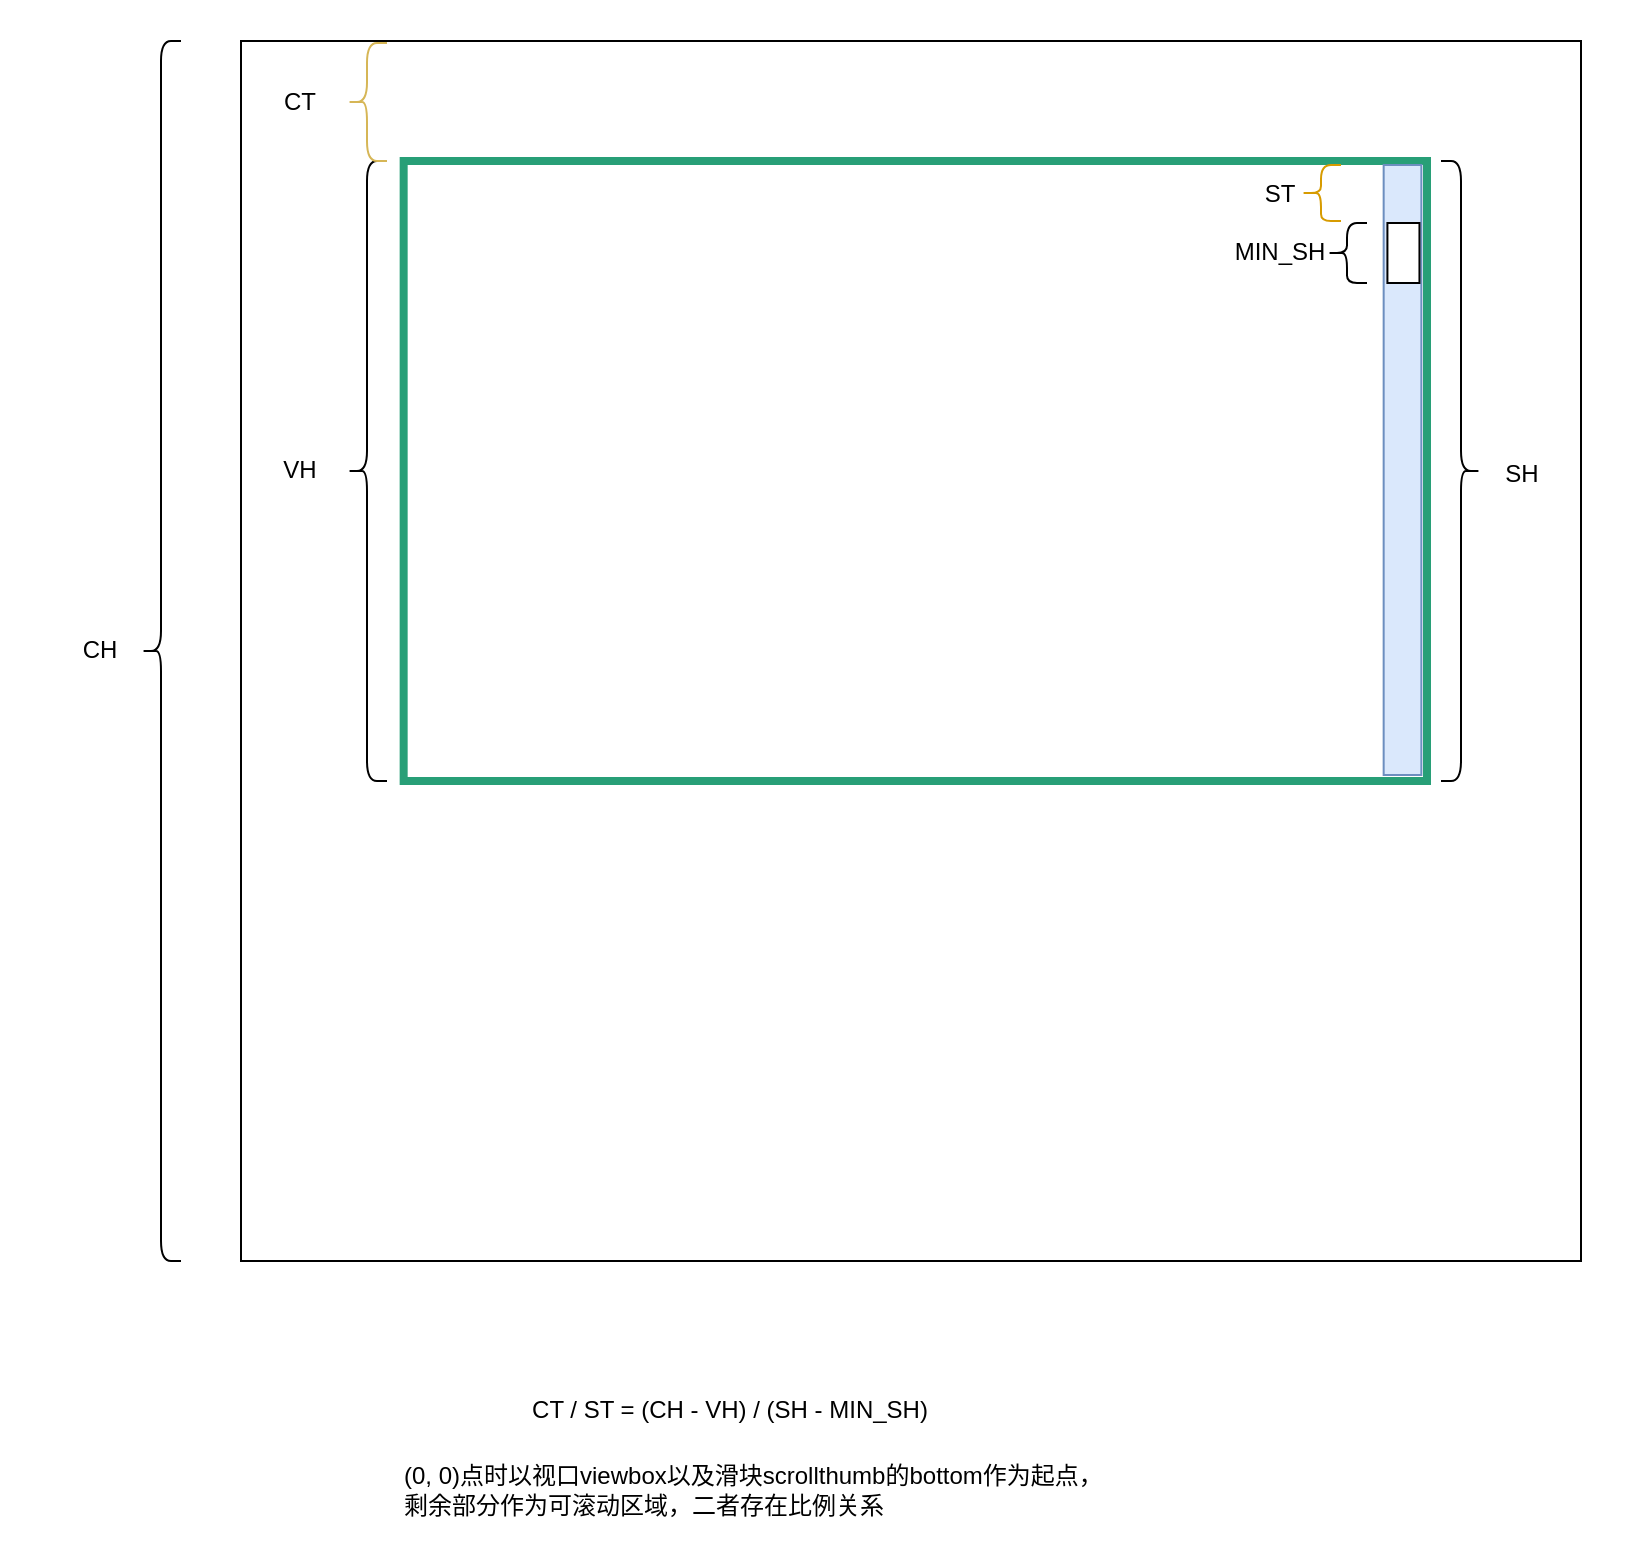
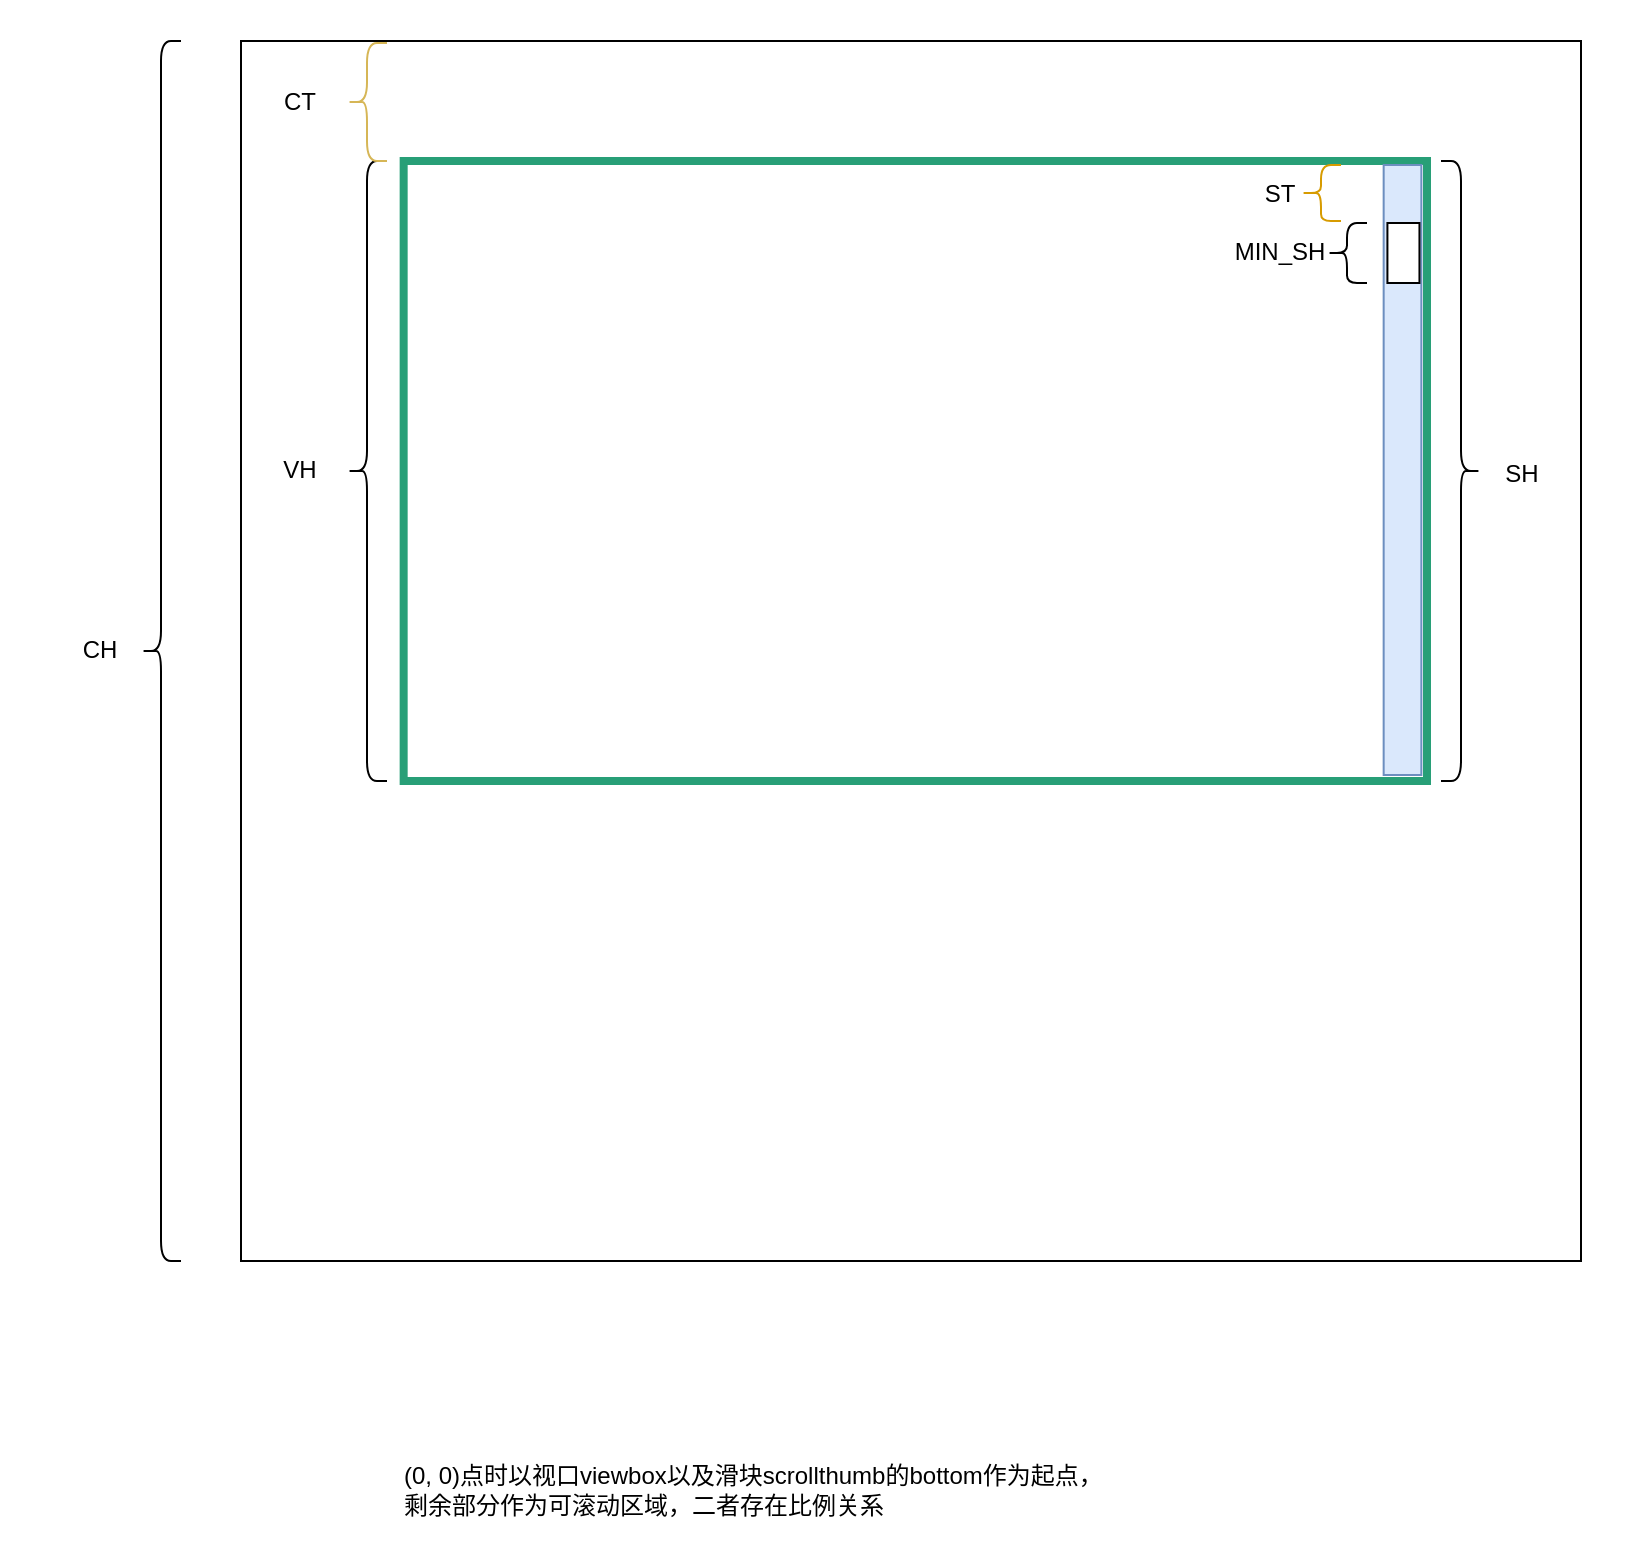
  <mxCell id="0" />
  <mxCell id="1" parent="0" />
  <mxCell id="2" value="" style="rounded=0;whiteSpace=wrap;html=1;" parent="1" vertex="1"><mxGeometry x="120" y="20" width="670" height="610" as="geometry" /></mxCell>
  <mxCell id="3" value="" style="group;strokeWidth=1;shadow=0;" parent="1" vertex="1" connectable="0"><mxGeometry x="223" y="80" width="490" height="360" as="geometry" /></mxCell>
  <mxCell id="4" value="" style="rounded=0;whiteSpace=wrap;html=1;strokeColor=#289f77;strokeWidth=4;" parent="3" vertex="1"><mxGeometry x="-21.67" width="511.67" height="310" as="geometry" /></mxCell>
  <mxCell id="5" value="" style="rounded=0;whiteSpace=wrap;html=1;fillColor=#dae8fc;strokeColor=#6c8ebf;" parent="3" vertex="1"><mxGeometry x="468.33" y="2" width="18.85" height="305" as="geometry" /></mxCell>
  <mxCell id="6" value="" style="rounded=0;whiteSpace=wrap;html=1;" parent="3" vertex="1"><mxGeometry x="470.21" y="31" width="16.02" height="30" as="geometry" /></mxCell>
  <mxCell id="7" value="" style="shape=curlyBracket;whiteSpace=wrap;html=1;rounded=1;labelPosition=left;verticalLabelPosition=middle;align=right;verticalAlign=middle;" vertex="1" parent="3"><mxGeometry x="440" y="31" width="20" height="30" as="geometry" /></mxCell>
  <mxCell id="8" value="MIN_SH" style="text;html=1;strokeColor=none;fillColor=none;align=center;verticalAlign=middle;whiteSpace=wrap;rounded=0;" vertex="1" parent="3"><mxGeometry x="387" y="31" width="60" height="30" as="geometry" /></mxCell>
  <mxCell id="9" value="" style="shape=curlyBracket;whiteSpace=wrap;html=1;rounded=1;labelPosition=left;verticalLabelPosition=middle;align=right;verticalAlign=middle;fillColor=#ffe6cc;strokeColor=#d79b00;" vertex="1" parent="3"><mxGeometry x="427" y="2" width="20" height="28" as="geometry" /></mxCell>
  <mxCell id="10" value="ST" style="text;html=1;strokeColor=none;fillColor=none;align=center;verticalAlign=middle;whiteSpace=wrap;rounded=0;" vertex="1" parent="3"><mxGeometry x="387" y="2" width="60" height="30" as="geometry" /></mxCell>
  <mxCell id="11" value="" style="shape=curlyBracket;whiteSpace=wrap;html=1;rounded=1;flipH=1;labelPosition=right;verticalLabelPosition=middle;align=left;verticalAlign=middle;" parent="1" vertex="1"><mxGeometry x="720" y="80" width="20" height="310" as="geometry" /></mxCell>
  <mxCell id="12" value="SH" style="text;html=1;strokeColor=none;fillColor=none;align=center;verticalAlign=middle;whiteSpace=wrap;rounded=0;" parent="1" vertex="1"><mxGeometry x="731" y="222" width="60" height="30" as="geometry" /></mxCell>
- <mxCell id="13" value="CT / ST = (CH - VH) / (SH - MIN_SH)" style="text;html=1;strokeColor=none;fillColor=none;align=center;verticalAlign=middle;whiteSpace=wrap;rounded=0;" parent="1" vertex="1"><mxGeometry x="240" y="690" width="250" height="30" as="geometry" /></mxCell>
  <mxCell id="14" value="" style="shape=curlyBracket;whiteSpace=wrap;html=1;rounded=1;labelPosition=left;verticalLabelPosition=middle;align=right;verticalAlign=middle;" vertex="1" parent="1"><mxGeometry x="173" y="80" width="20" height="310" as="geometry" /></mxCell>
  <mxCell id="15" value="VH" style="text;html=1;strokeColor=none;fillColor=none;align=center;verticalAlign=middle;whiteSpace=wrap;rounded=0;" vertex="1" parent="1"><mxGeometry x="120" y="220" width="60" height="30" as="geometry" /></mxCell>
  <mxCell id="16" value="" style="shape=curlyBracket;whiteSpace=wrap;html=1;rounded=1;labelPosition=left;verticalLabelPosition=middle;align=right;verticalAlign=middle;" vertex="1" parent="1"><mxGeometry x="70" y="20" width="20" height="610" as="geometry" /></mxCell>
  <mxCell id="17" value="CH" style="text;html=1;strokeColor=none;fillColor=none;align=center;verticalAlign=middle;whiteSpace=wrap;rounded=0;" vertex="1" parent="1"><mxGeometry y="310" width="60" height="30" as="geometry" x="20" /></mxCell>
  <mxCell id="18" value="(0, 0)点时以视口viewbox以及滑块scrollthumb的bottom作为起点，剩余部分作为可滚动区域，二者存在比例关系" style="text;html=1;strokeColor=none;fillColor=none;align=left;verticalAlign=middle;whiteSpace=wrap;rounded=0;" vertex="1" parent="1"><mxGeometry x="200" y="730" width="360" height="30" as="geometry" /></mxCell>
  <mxCell id="19" value="" style="shape=curlyBracket;whiteSpace=wrap;html=1;rounded=1;labelPosition=left;verticalLabelPosition=middle;align=right;verticalAlign=middle;fillColor=#fff2cc;strokeColor=#d6b656;" vertex="1" parent="1"><mxGeometry x="173" y="21" width="20" height="59" as="geometry" /></mxCell>
  <mxCell id="20" value="CT" style="text;html=1;strokeColor=none;fillColor=none;align=center;verticalAlign=middle;whiteSpace=wrap;rounded=0;" vertex="1" parent="1"><mxGeometry x="120" y="35.5" width="60" height="30" as="geometry" /></mxCell>
